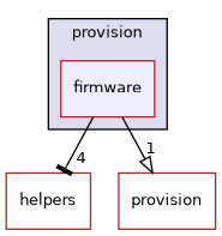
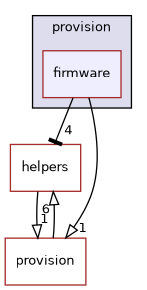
  digraph {
    compound=true
    node [color=brown fillcolor=white fontname=Helvetica fontsize=10 shape=box style=filled]
    edge [arrowhead=onormal headlabel=1 labeldistance=1.5 labelfontname=Helvetica labelfontsize=10]
    n1 [fillcolor="#eeeeff" label=firmware pencolor=black]
    n2 [label=helpers]
    n3 [label=provision]
    subgraph cluster_1 {
      bgcolor="#ddddee"
      fontname=Helvetica
      fontsize=10
      label=provision
      pencolor=black
      n1
    }
    n1 -> n2 [arrowhead=tee headlabel=4]
    n1 -> n3
+   n2 -> n3
+   n3 -> n2 [headlabel=6]
  }
